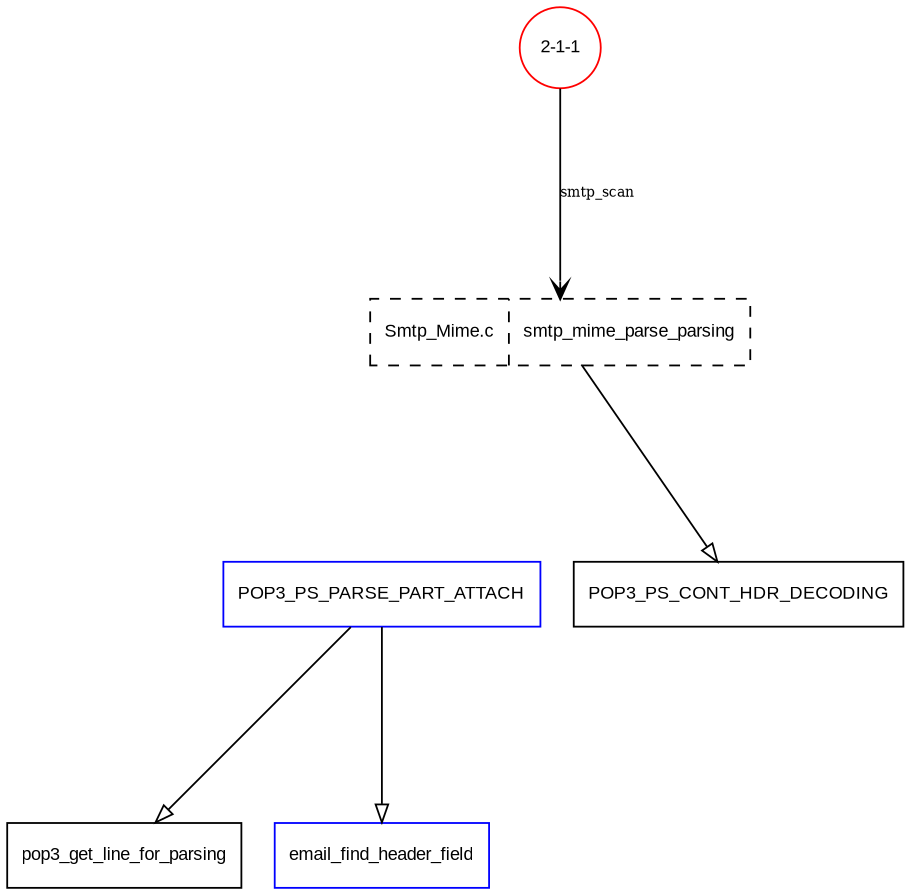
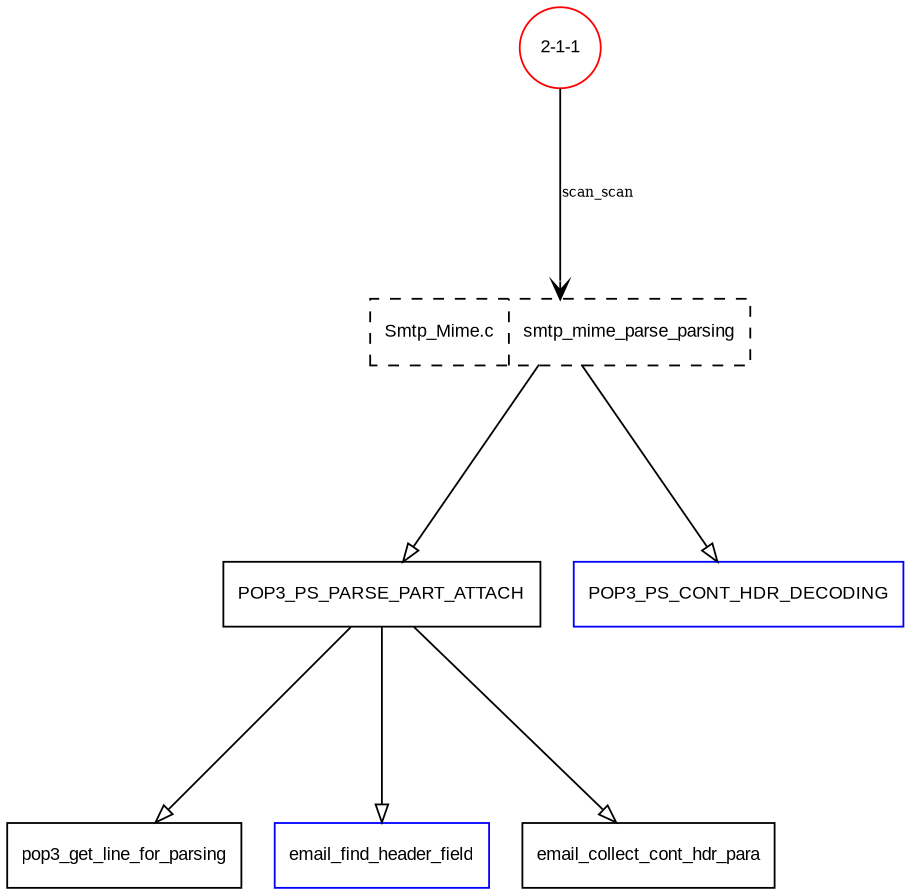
  digraph {
    ranksep=1.5
    splines=true
    node [fontname=Arial fontsize=10 shape=box]
    edge [arrowhead=onormal fontsize=8 labelfontsize=10]
    n1 [label="<0> Smtp_Mime.c | <1> smtp_mime_parse_parsing" shape=record style=dashed]
-   n2 [color=blue label=POP3_PS_PARSE_PART_ATTACH]
-   n3 [color=black label=POP3_PS_CONT_HDR_DECODING]
+   n2 [color=black label=POP3_PS_PARSE_PART_ATTACH]
+   n3 [color=blue label=POP3_PS_CONT_HDR_DECODING]
    pop3_get_line_for_parsing
    email_find_header_field [color=blue]
+   email_collect_cont_hdr_para
    n7 [color=red label="2-1-1" shape=circle]
+   n1 -> n2
    n1 -> n3
    n2 -> pop3_get_line_for_parsing
    n2 -> email_find_header_field
-   n7 -> n1 [arrowhead=vee label=smtp_scan]
+   n2 -> email_collect_cont_hdr_para
+   n7 -> n1 [arrowhead=vee label=scan_scan]
  }
